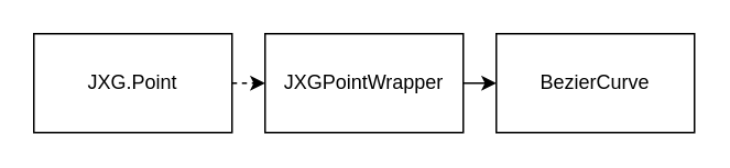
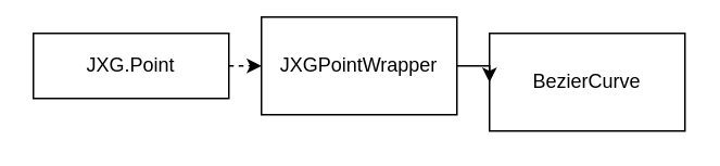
  <mxCell id="0" />
  <mxCell id="1" parent="0" />
  <mxCell id="2" value="BezierCurve" style="rounded=0;whiteSpace=wrap;html=1;" vertex="1" parent="1"><mxGeometry x="300" y="20" width="120" height="60" as="geometry" /></mxCell>
  <mxCell id="3" style="edgeStyle=orthogonalEdgeStyle;rounded=0;orthogonalLoop=1;jettySize=auto;html=1;exitX=1;exitY=0.5;exitDx=0;exitDy=0;entryX=0;entryY=0.5;entryDx=0;entryDy=0;" edge="1" parent="1" source="4" target="2"><mxGeometry relative="1" as="geometry" /></mxCell>
- <mxCell id="4" value="JXGPointWrapper" style="rounded=0;whiteSpace=wrap;html=1;" vertex="1" parent="1"><mxGeometry x="160" y="20" width="120" height="60" as="geometry" /></mxCell>
+ <mxCell id="4" value="JXGPointWrapper" style="rounded=0;whiteSpace=wrap;html=1;" vertex="1" parent="1"><mxGeometry x="160" y="10" width="120" height="60" as="geometry" /></mxCell>
  <mxCell id="5" style="edgeStyle=orthogonalEdgeStyle;rounded=0;orthogonalLoop=1;jettySize=auto;html=1;exitX=1;exitY=0.5;exitDx=0;exitDy=0;entryX=0;entryY=0.5;entryDx=0;entryDy=0;dashed=1;" edge="1" parent="1" source="6" target="4"><mxGeometry relative="1" as="geometry" /></mxCell>
- <mxCell id="6" value="JXG.Point" style="rounded=0;whiteSpace=wrap;html=1;" vertex="1" parent="1"><mxGeometry x="20" y="20" width="120" height="60" as="geometry" /></mxCell>
+ <mxCell id="6" value="JXG.Point" style="rounded=0;whiteSpace=wrap;html=1;" vertex="1" parent="1"><mxGeometry x="20" y="20" width="120" height="40" as="geometry" /></mxCell>
